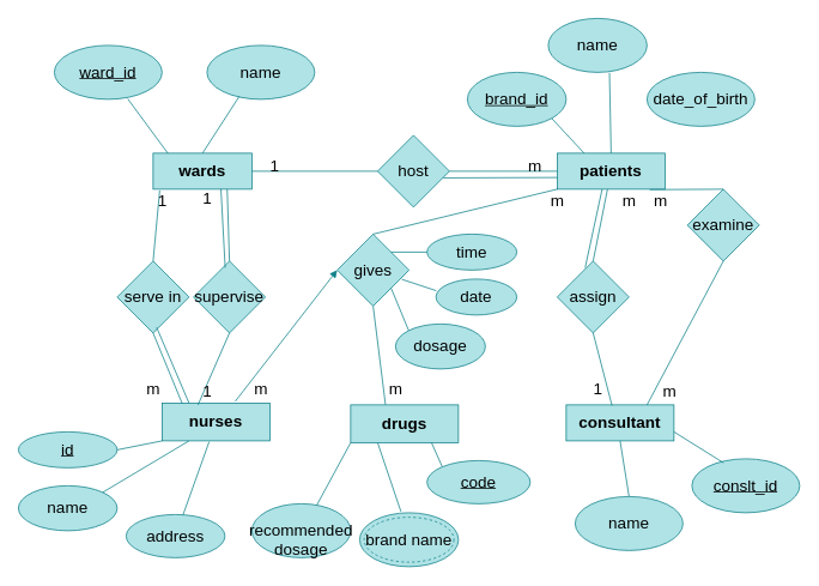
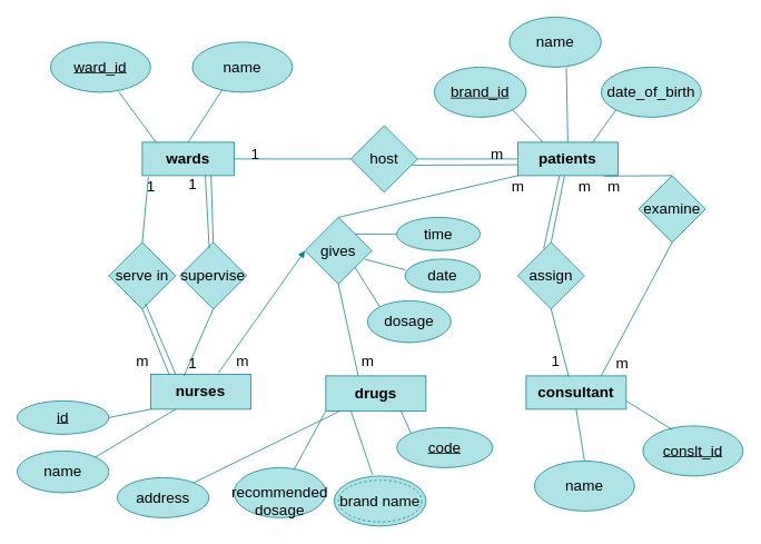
  <mxCell id="0" />
  <mxCell id="1" parent="0" />
  <mxCell id="2" value="&lt;b&gt;wards&lt;/b&gt;" style="rounded=0;whiteSpace=wrap;html=1;fontSize=18;fillColor=#b0e3e6;strokeColor=#0e8088;" vertex="1" parent="1"><mxGeometry x="170" y="170" width="110" height="40" as="geometry" /></mxCell>
  <mxCell id="3" value="&lt;b&gt;patients&lt;/b&gt;" style="rounded=0;whiteSpace=wrap;html=1;fontSize=18;fillColor=#b0e3e6;strokeColor=#0e8088;" vertex="1" parent="1"><mxGeometry x="620" y="170" width="120" height="40" as="geometry" /></mxCell>
  <mxCell id="4" value="&lt;u style=&quot;font-size: 18px;&quot;&gt;ward_id&lt;/u&gt;" style="ellipse;whiteSpace=wrap;html=1;fontSize=18;fillColor=#b0e3e6;strokeColor=#0e8088;" vertex="1" parent="1"><mxGeometry x="60" y="50" width="120" height="60" as="geometry" /></mxCell>
  <mxCell id="5" value="name" style="ellipse;whiteSpace=wrap;html=1;fontSize=18;fillColor=#b0e3e6;strokeColor=#0e8088;" vertex="1" parent="1"><mxGeometry x="230" y="50" width="120" height="60" as="geometry" /></mxCell>
  <mxCell id="6" value="" style="endArrow=none;html=1;rounded=0;exitX=0.151;exitY=0.008;exitDx=0;exitDy=0;exitPerimeter=0;entryX=0.682;entryY=0.993;entryDx=0;entryDy=0;entryPerimeter=0;fontSize=18;fillColor=#b0e3e6;strokeColor=#0e8088;" edge="1" parent="1" source="2" target="4"><mxGeometry width="50" height="50" relative="1" as="geometry"><mxPoint x="100" y="190" as="sourcePoint" /><mxPoint x="150" y="140" as="targetPoint" /></mxGeometry></mxCell>
  <mxCell id="7" value="" style="endArrow=none;html=1;rounded=0;exitX=0.5;exitY=0;exitDx=0;exitDy=0;entryX=0.301;entryY=0.942;entryDx=0;entryDy=0;entryPerimeter=0;fontSize=18;fillColor=#b0e3e6;strokeColor=#0e8088;" edge="1" parent="1" source="2" target="5"><mxGeometry width="50" height="50" relative="1" as="geometry"><mxPoint x="260" y="150" as="sourcePoint" /><mxPoint x="310" y="100" as="targetPoint" /></mxGeometry></mxCell>
  <mxCell id="8" value="&lt;u style=&quot;font-size: 18px;&quot;&gt;brand_id&lt;/u&gt;" style="ellipse;whiteSpace=wrap;html=1;fontSize=18;fillColor=#b0e3e6;strokeColor=#0e8088;" vertex="1" parent="1"><mxGeometry x="520" y="80" width="110" height="60" as="geometry" /></mxCell>
  <mxCell id="9" value="name" style="ellipse;whiteSpace=wrap;html=1;fontSize=18;fillColor=#b0e3e6;strokeColor=#0e8088;" vertex="1" parent="1"><mxGeometry x="610" y="20" width="110" height="60" as="geometry" /></mxCell>
  <mxCell id="10" value="date_of_birth" style="ellipse;whiteSpace=wrap;html=1;fontSize=18;fillColor=#b0e3e6;strokeColor=#0e8088;" vertex="1" parent="1"><mxGeometry x="720" y="80" width="120" height="60" as="geometry" /></mxCell>
  <mxCell id="11" value="" style="endArrow=none;html=1;rounded=0;exitX=0.5;exitY=0;exitDx=0;exitDy=0;entryX=0.62;entryY=1.01;entryDx=0;entryDy=0;entryPerimeter=0;fontSize=18;fillColor=#b0e3e6;strokeColor=#0e8088;" edge="1" parent="1" source="3" target="9"><mxGeometry width="50" height="50" relative="1" as="geometry"><mxPoint x="630" y="150" as="sourcePoint" /><mxPoint x="680" y="100" as="targetPoint" /></mxGeometry></mxCell>
  <mxCell id="12" value="" style="endArrow=none;html=1;rounded=0;exitX=0.25;exitY=0;exitDx=0;exitDy=0;entryX=1;entryY=1;entryDx=0;entryDy=0;fontSize=18;fillColor=#b0e3e6;strokeColor=#0e8088;" edge="1" parent="1" source="3" target="8"><mxGeometry width="50" height="50" relative="1" as="geometry"><mxPoint x="690" y="180" as="sourcePoint" /><mxPoint x="688" y="91" as="targetPoint" /></mxGeometry></mxCell>
+ <mxCell id="13" value="" style="endArrow=none;html=1;rounded=0;exitX=0.75;exitY=0;exitDx=0;exitDy=0;entryX=0;entryY=1;entryDx=0;entryDy=0;fontSize=18;fillColor=#b0e3e6;strokeColor=#0e8088;" edge="1" parent="1" source="3" target="10"><mxGeometry width="50" height="50" relative="1" as="geometry"><mxPoint x="700" y="190" as="sourcePoint" /><mxPoint x="698" y="101" as="targetPoint" /></mxGeometry></mxCell>
  <mxCell id="14" value="host" style="rhombus;whiteSpace=wrap;html=1;fontSize=18;fillColor=#b0e3e6;strokeColor=#0e8088;" vertex="1" parent="1"><mxGeometry x="420" y="150" width="80" height="80" as="geometry" /></mxCell>
  <mxCell id="15" value="" style="endArrow=none;html=1;rounded=0;exitX=1;exitY=0.5;exitDx=0;exitDy=0;entryX=0;entryY=0.5;entryDx=0;entryDy=0;fontSize=18;fillColor=#b0e3e6;strokeColor=#0e8088;" edge="1" parent="1" source="2" target="14"><mxGeometry width="50" height="50" relative="1" as="geometry"><mxPoint x="340" y="240" as="sourcePoint" /><mxPoint x="390" y="190" as="targetPoint" /></mxGeometry></mxCell>
  <mxCell id="16" value="" style="endArrow=none;html=1;rounded=0;exitX=1;exitY=0.5;exitDx=0;exitDy=0;entryX=0;entryY=0.5;entryDx=0;entryDy=0;fontSize=18;fillColor=#b0e3e6;strokeColor=#0e8088;" edge="1" parent="1" source="14" target="3"><mxGeometry width="50" height="50" relative="1" as="geometry"><mxPoint x="530" y="220" as="sourcePoint" /><mxPoint x="580" y="170" as="targetPoint" /></mxGeometry></mxCell>
  <mxCell id="17" value="m" style="text;html=1;align=center;verticalAlign=middle;resizable=0;points=[];autosize=1;fontSize=18;" vertex="1" parent="1"><mxGeometry x="575" y="165" width="40" height="40" as="geometry" /></mxCell>
  <mxCell id="18" value="1" style="text;html=1;align=center;verticalAlign=middle;resizable=0;points=[];autosize=1;fontSize=18;" vertex="1" parent="1"><mxGeometry x="290" y="165" width="30" height="40" as="geometry" /></mxCell>
  <mxCell id="19" value="" style="endArrow=none;html=1;rounded=0;exitX=0.915;exitY=0.593;exitDx=0;exitDy=0;exitPerimeter=0;fontSize=18;fillColor=#b0e3e6;strokeColor=#0e8088;" edge="1" parent="1" source="14"><mxGeometry width="50" height="50" relative="1" as="geometry"><mxPoint x="160" y="390" as="sourcePoint" /><mxPoint x="620" y="197" as="targetPoint" /></mxGeometry></mxCell>
  <mxCell id="20" value="&lt;b&gt;consultant&lt;/b&gt;" style="rounded=0;whiteSpace=wrap;html=1;fontSize=18;fillColor=#b0e3e6;strokeColor=#0e8088;" vertex="1" parent="1"><mxGeometry x="630" y="450" width="120" height="40" as="geometry" /></mxCell>
  <mxCell id="21" value="assign" style="rhombus;whiteSpace=wrap;html=1;fontSize=18;fillColor=#b0e3e6;strokeColor=#0e8088;" vertex="1" parent="1"><mxGeometry x="620" y="290" width="80" height="80" as="geometry" /></mxCell>
  <mxCell id="22" value="" style="endArrow=none;html=1;rounded=0;exitX=0.5;exitY=0;exitDx=0;exitDy=0;fontSize=18;fillColor=#b0e3e6;strokeColor=#0e8088;" edge="1" parent="1" source="21" target="3"><mxGeometry width="50" height="50" relative="1" as="geometry"><mxPoint x="620" y="270" as="sourcePoint" /><mxPoint x="670" y="220" as="targetPoint" /></mxGeometry></mxCell>
  <mxCell id="23" value="" style="endArrow=none;html=1;rounded=0;entryX=0.5;entryY=1;entryDx=0;entryDy=0;exitX=0.425;exitY=0.018;exitDx=0;exitDy=0;exitPerimeter=0;fontSize=18;fillColor=#b0e3e6;strokeColor=#0e8088;" edge="1" parent="1" source="20" target="21"><mxGeometry width="50" height="50" relative="1" as="geometry"><mxPoint x="620" y="450" as="sourcePoint" /><mxPoint x="670" y="400" as="targetPoint" /></mxGeometry></mxCell>
  <mxCell id="24" value="1" style="text;html=1;align=center;verticalAlign=middle;resizable=0;points=[];autosize=1;fontSize=18;" vertex="1" parent="1"><mxGeometry x="650" y="413" width="30" height="40" as="geometry" /></mxCell>
  <mxCell id="25" value="m" style="text;html=1;align=center;verticalAlign=middle;resizable=0;points=[];autosize=1;fontSize=18;" vertex="1" parent="1"><mxGeometry x="680" y="203" width="40" height="40" as="geometry" /></mxCell>
  <mxCell id="26" value="" style="endArrow=none;html=1;rounded=0;exitX=0.389;exitY=0.093;exitDx=0;exitDy=0;exitPerimeter=0;fontSize=18;fillColor=#b0e3e6;strokeColor=#0e8088;" edge="1" parent="1" source="21"><mxGeometry width="50" height="50" relative="1" as="geometry"><mxPoint x="660" y="290" as="sourcePoint" /><mxPoint x="670" y="210" as="targetPoint" /></mxGeometry></mxCell>
  <mxCell id="27" value="examine" style="rhombus;whiteSpace=wrap;html=1;fontSize=18;fillColor=#b0e3e6;strokeColor=#0e8088;" vertex="1" parent="1"><mxGeometry x="765" y="210" width="80" height="80" as="geometry" /></mxCell>
  <mxCell id="28" value="" style="endArrow=none;html=1;rounded=0;exitX=0.5;exitY=0;exitDx=0;exitDy=0;entryX=0.859;entryY=1.013;entryDx=0;entryDy=0;entryPerimeter=0;fontSize=18;fillColor=#b0e3e6;strokeColor=#0e8088;" edge="1" parent="1" source="27" target="3"><mxGeometry width="50" height="50" relative="1" as="geometry"><mxPoint x="710" y="262" as="sourcePoint" /><mxPoint x="770" y="202" as="targetPoint" /></mxGeometry></mxCell>
  <mxCell id="29" value="" style="endArrow=none;html=1;rounded=0;entryX=0.5;entryY=1;entryDx=0;entryDy=0;exitX=0.75;exitY=0;exitDx=0;exitDy=0;fontSize=18;fillColor=#b0e3e6;strokeColor=#0e8088;" edge="1" parent="1" target="27" source="20"><mxGeometry width="50" height="50" relative="1" as="geometry"><mxPoint x="771" y="443" as="sourcePoint" /><mxPoint x="760" y="392" as="targetPoint" /></mxGeometry></mxCell>
  <mxCell id="30" value="m" style="text;html=1;align=center;verticalAlign=middle;resizable=0;points=[];autosize=1;fontSize=18;" vertex="1" parent="1"><mxGeometry x="725" y="415" width="40" height="40" as="geometry" /></mxCell>
  <mxCell id="31" value="m" style="text;html=1;align=center;verticalAlign=middle;resizable=0;points=[];autosize=1;fontSize=18;" vertex="1" parent="1"><mxGeometry x="715" y="203" width="40" height="40" as="geometry" /></mxCell>
  <mxCell id="32" value="name" style="ellipse;whiteSpace=wrap;html=1;fontSize=18;fillColor=#b0e3e6;strokeColor=#0e8088;" vertex="1" parent="1"><mxGeometry x="640" y="552" width="120" height="60" as="geometry" /></mxCell>
  <mxCell id="33" value="&lt;u style=&quot;font-size: 18px;&quot;&gt;conslt_id&lt;/u&gt;" style="ellipse;whiteSpace=wrap;html=1;fontSize=18;fillColor=#b0e3e6;strokeColor=#0e8088;" vertex="1" parent="1"><mxGeometry x="770" y="510" width="120" height="60" as="geometry" /></mxCell>
  <mxCell id="34" value="" style="endArrow=none;html=1;rounded=0;exitX=0.5;exitY=0;exitDx=0;exitDy=0;entryX=0.5;entryY=1;entryDx=0;entryDy=0;fontSize=18;fillColor=#b0e3e6;strokeColor=#0e8088;" edge="1" parent="1" source="32" target="20"><mxGeometry width="50" height="50" relative="1" as="geometry"><mxPoint x="540" y="540" as="sourcePoint" /><mxPoint x="690" y="500" as="targetPoint" /></mxGeometry></mxCell>
  <mxCell id="35" value="" style="endArrow=none;html=1;rounded=0;entryX=1;entryY=0.75;entryDx=0;entryDy=0;exitX=0.293;exitY=0.074;exitDx=0;exitDy=0;exitPerimeter=0;fontSize=18;fillColor=#b0e3e6;strokeColor=#0e8088;" edge="1" parent="1" source="33" target="20"><mxGeometry width="50" height="50" relative="1" as="geometry"><mxPoint x="690" y="560" as="sourcePoint" /><mxPoint x="740" y="510" as="targetPoint" /></mxGeometry></mxCell>
  <mxCell id="36" value="&lt;b&gt;nurses&lt;/b&gt;" style="rounded=0;whiteSpace=wrap;html=1;fontSize=18;fillColor=#b0e3e6;strokeColor=#0e8088;" vertex="1" parent="1"><mxGeometry x="180" y="448" width="120" height="42" as="geometry" /></mxCell>
  <mxCell id="37" value="&lt;u style=&quot;font-size: 18px;&quot;&gt;id&lt;/u&gt;" style="ellipse;whiteSpace=wrap;html=1;fontSize=18;fillColor=#b0e3e6;strokeColor=#0e8088;" vertex="1" parent="1"><mxGeometry x="20" y="480" width="110" height="40" as="geometry" /></mxCell>
  <mxCell id="38" value="name" style="ellipse;whiteSpace=wrap;html=1;fontSize=18;fillColor=#b0e3e6;strokeColor=#0e8088;" vertex="1" parent="1"><mxGeometry x="20" y="540" width="110" height="50" as="geometry" /></mxCell>
  <mxCell id="39" value="address" style="ellipse;whiteSpace=wrap;html=1;fontSize=18;fillColor=#b0e3e6;strokeColor=#0e8088;" vertex="1" parent="1"><mxGeometry x="140" y="572" width="110" height="48" as="geometry" /></mxCell>
  <mxCell id="40" value="" style="endArrow=none;html=1;rounded=0;exitX=1;exitY=0.5;exitDx=0;exitDy=0;entryX=0;entryY=1;entryDx=0;entryDy=0;fontSize=18;fillColor=#b0e3e6;strokeColor=#0e8088;" edge="1" parent="1" source="37" target="36"><mxGeometry width="50" height="50" relative="1" as="geometry"><mxPoint x="170" y="560" as="sourcePoint" /><mxPoint x="220" y="510" as="targetPoint" /></mxGeometry></mxCell>
  <mxCell id="41" value="" style="endArrow=none;html=1;rounded=0;exitX=1;exitY=0;exitDx=0;exitDy=0;entryX=0.25;entryY=1;entryDx=0;entryDy=0;fontSize=18;fillColor=#b0e3e6;strokeColor=#0e8088;" edge="1" parent="1" source="38" target="36"><mxGeometry width="50" height="50" relative="1" as="geometry"><mxPoint x="170" y="560" as="sourcePoint" /><mxPoint x="220" y="510" as="targetPoint" /></mxGeometry></mxCell>
- <mxCell id="42" value="" style="endArrow=none;html=1;rounded=0;entryX=0.437;entryY=1.021;entryDx=0;entryDy=0;entryPerimeter=0;fontSize=18;fillColor=#b0e3e6;strokeColor=#0e8088;" edge="1" parent="1" source="39" target="36"><mxGeometry width="50" height="50" relative="1" as="geometry"><mxPoint x="220" y="580" as="sourcePoint" /><mxPoint x="270" y="530" as="targetPoint" /></mxGeometry></mxCell>
- <mxCell id="43" value="gives" style="rhombus;whiteSpace=wrap;html=1;fontSize=18;fillColor=#b0e3e6;strokeColor=#0e8088;" vertex="1" parent="1"><mxGeometry x="375" y="260" width="80" height="80" as="geometry" /></mxCell>
+ <mxCell id="42" value="" style="endArrow=none;html=1;rounded=0;fontSize=18;fillColor=#b0e3e6;strokeColor=#0e8088;" edge="1" parent="1" source="39" target="58"><mxGeometry width="50" height="50" relative="1" as="geometry"><mxPoint x="220" y="580" as="sourcePoint" /><mxPoint x="270" y="530" as="targetPoint" /></mxGeometry></mxCell>
+ <mxCell id="43" value="gives" style="rhombus;whiteSpace=wrap;html=1;fontSize=18;fillColor=#b0e3e6;strokeColor=#0e8088;" vertex="1" parent="1"><mxGeometry x="365" y="260" width="80" height="80" as="geometry" /></mxCell>
  <mxCell id="44" value="" style="endArrow=block;html=1;rounded=0;exitX=0.679;exitY=-0.047;exitDx=0;exitDy=0;exitPerimeter=0;entryX=0;entryY=0.5;entryDx=0;entryDy=0;fontSize=18;fillColor=#b0e3e6;strokeColor=#0e8088;" edge="1" parent="1" source="36" target="43"><mxGeometry width="50" height="50" relative="1" as="geometry"><mxPoint x="300" y="390" as="sourcePoint" /><mxPoint x="350" y="340" as="targetPoint" /></mxGeometry></mxCell>
  <mxCell id="45" value="" style="endArrow=none;html=1;rounded=0;entryX=0;entryY=1;entryDx=0;entryDy=0;exitX=0.5;exitY=0;exitDx=0;exitDy=0;fontSize=18;fillColor=#b0e3e6;strokeColor=#0e8088;" edge="1" parent="1" source="43" target="3"><mxGeometry width="50" height="50" relative="1" as="geometry"><mxPoint x="560" y="590" as="sourcePoint" /><mxPoint x="610" y="540" as="targetPoint" /></mxGeometry></mxCell>
  <mxCell id="46" value="supervise" style="rhombus;whiteSpace=wrap;html=1;fontSize=18;fillColor=#b0e3e6;strokeColor=#0e8088;" vertex="1" parent="1"><mxGeometry x="215" y="290" width="80" height="80" as="geometry" /></mxCell>
  <mxCell id="47" value="" style="endArrow=none;html=1;rounded=0;entryX=0.5;entryY=1;entryDx=0;entryDy=0;fontSize=18;fillColor=#b0e3e6;strokeColor=#0e8088;" edge="1" parent="1" target="46"><mxGeometry width="50" height="50" relative="1" as="geometry"><mxPoint x="220" y="450" as="sourcePoint" /><mxPoint x="220" y="400" as="targetPoint" /></mxGeometry></mxCell>
  <mxCell id="48" value="" style="endArrow=none;html=1;rounded=0;entryX=0.75;entryY=1;entryDx=0;entryDy=0;exitX=0.5;exitY=0;exitDx=0;exitDy=0;fontSize=18;fillColor=#b0e3e6;strokeColor=#0e8088;" edge="1" parent="1" source="46" target="2"><mxGeometry width="50" height="50" relative="1" as="geometry"><mxPoint x="100" y="310" as="sourcePoint" /><mxPoint x="150" y="260" as="targetPoint" /></mxGeometry></mxCell>
  <mxCell id="49" value="1" style="text;html=1;align=center;verticalAlign=middle;resizable=0;points=[];autosize=1;fontSize=18;" vertex="1" parent="1"><mxGeometry x="215" y="415" width="30" height="40" as="geometry" /></mxCell>
  <mxCell id="50" value="1" style="text;html=1;align=center;verticalAlign=middle;resizable=0;points=[];autosize=1;fontSize=18;" vertex="1" parent="1"><mxGeometry x="215" y="200" width="30" height="40" as="geometry" /></mxCell>
  <mxCell id="51" value="serve in" style="rhombus;whiteSpace=wrap;html=1;fontSize=18;fillColor=#b0e3e6;strokeColor=#0e8088;" vertex="1" parent="1"><mxGeometry x="130" y="290" width="80" height="80" as="geometry" /></mxCell>
  <mxCell id="52" value="" style="endArrow=none;html=1;rounded=0;exitX=0.188;exitY=0.02;exitDx=0;exitDy=0;exitPerimeter=0;entryX=0.5;entryY=1;entryDx=0;entryDy=0;fontSize=18;fillColor=#b0e3e6;strokeColor=#0e8088;" edge="1" parent="1" source="36" target="51"><mxGeometry width="50" height="50" relative="1" as="geometry"><mxPoint x="70" y="450" as="sourcePoint" /><mxPoint x="120" y="400" as="targetPoint" /></mxGeometry></mxCell>
  <mxCell id="53" value="" style="endArrow=none;html=1;rounded=0;exitX=0.25;exitY=0;exitDx=0;exitDy=0;entryX=0.549;entryY=0.922;entryDx=0;entryDy=0;entryPerimeter=0;fontSize=18;fillColor=#b0e3e6;strokeColor=#0e8088;" edge="1" parent="1" source="36" target="51"><mxGeometry width="50" height="50" relative="1" as="geometry"><mxPoint x="100" y="450" as="sourcePoint" /><mxPoint x="160" y="370" as="targetPoint" /></mxGeometry></mxCell>
  <mxCell id="54" value="" style="endArrow=none;html=1;rounded=0;entryX=0.067;entryY=1.036;entryDx=0;entryDy=0;entryPerimeter=0;exitX=0.5;exitY=0;exitDx=0;exitDy=0;fontSize=18;fillColor=#b0e3e6;strokeColor=#0e8088;" edge="1" parent="1" source="51" target="2"><mxGeometry width="50" height="50" relative="1" as="geometry"><mxPoint x="130" y="270" as="sourcePoint" /><mxPoint x="180" y="220" as="targetPoint" /></mxGeometry></mxCell>
  <mxCell id="55" value="1" style="text;html=1;align=center;verticalAlign=middle;resizable=0;points=[];autosize=1;fontSize=18;" vertex="1" parent="1"><mxGeometry x="165" y="203" width="30" height="40" as="geometry" /></mxCell>
  <mxCell id="56" value="m" style="text;html=1;align=center;verticalAlign=middle;resizable=0;points=[];autosize=1;fontSize=18;" vertex="1" parent="1"><mxGeometry x="150" y="413" width="40" height="40" as="geometry" /></mxCell>
  <mxCell id="57" value="" style="endArrow=none;html=1;rounded=0;entryX=1.018;entryY=0.24;entryDx=0;entryDy=0;entryPerimeter=0;exitX=0.441;exitY=0.093;exitDx=0;exitDy=0;exitPerimeter=0;fontSize=18;fillColor=#b0e3e6;strokeColor=#0e8088;" edge="1" parent="1" source="46" target="50"><mxGeometry width="50" height="50" relative="1" as="geometry"><mxPoint x="160" y="280" as="sourcePoint" /><mxPoint x="210" y="230" as="targetPoint" /></mxGeometry></mxCell>
  <mxCell id="58" value="&lt;b&gt;drugs&lt;/b&gt;" style="rounded=0;whiteSpace=wrap;html=1;fontSize=18;fillColor=#b0e3e6;strokeColor=#0e8088;" vertex="1" parent="1"><mxGeometry x="390" y="450" width="120" height="42" as="geometry" /></mxCell>
  <mxCell id="59" value="" style="ellipse;whiteSpace=wrap;html=1;fontSize=18;fillColor=#b0e3e6;strokeColor=#0e8088;" vertex="1" parent="1"><mxGeometry x="400" y="570" width="110" height="60" as="geometry" /></mxCell>
  <mxCell id="60" value="&lt;u style=&quot;font-size: 18px;&quot;&gt;code&lt;/u&gt;" style="ellipse;whiteSpace=wrap;html=1;fontSize=18;fillColor=#b0e3e6;strokeColor=#0e8088;" vertex="1" parent="1"><mxGeometry x="475" y="512" width="115" height="48" as="geometry" /></mxCell>
  <mxCell id="61" value="" style="endArrow=none;html=1;rounded=0;entryX=0;entryY=1;entryDx=0;entryDy=0;exitX=0.655;exitY=0.032;exitDx=0;exitDy=0;exitPerimeter=0;fontSize=18;fillColor=#b0e3e6;strokeColor=#0e8088;" edge="1" parent="1" target="58" source="64"><mxGeometry width="50" height="50" relative="1" as="geometry"><mxPoint x="360" y="550" as="sourcePoint" /><mxPoint x="450" y="502" as="targetPoint" /></mxGeometry></mxCell>
  <mxCell id="62" value="" style="endArrow=none;html=1;rounded=0;exitX=0.418;exitY=-0.021;exitDx=0;exitDy=0;exitPerimeter=0;entryX=0.25;entryY=1;entryDx=0;entryDy=0;fontSize=18;fillColor=#b0e3e6;strokeColor=#0e8088;" edge="1" parent="1" source="59" target="58"><mxGeometry width="50" height="50" relative="1" as="geometry"><mxPoint x="400" y="552" as="sourcePoint" /><mxPoint x="450" y="502" as="targetPoint" /></mxGeometry></mxCell>
  <mxCell id="63" value="" style="endArrow=none;html=1;rounded=0;entryX=0.75;entryY=1;entryDx=0;entryDy=0;exitX=0;exitY=0;exitDx=0;exitDy=0;fontSize=18;fillColor=#b0e3e6;strokeColor=#0e8088;" edge="1" parent="1" source="60" target="58"><mxGeometry width="50" height="50" relative="1" as="geometry"><mxPoint x="450" y="572" as="sourcePoint" /><mxPoint x="500" y="522" as="targetPoint" /></mxGeometry></mxCell>
  <mxCell id="64" value="&lt;font style=&quot;font-size: 18px;&quot;&gt;&lt;br style=&quot;font-size: 18px;&quot;&gt;&lt;b id=&quot;docs-internal-guid-4280ce3a-7fff-4026-dbe8-742d18da724f&quot; style=&quot;font-weight: normal; font-size: 18px;&quot;&gt;&lt;span style=&quot;font-family: Arial, sans-serif; color: rgb(0, 0, 0); background-color: transparent; font-weight: 400; font-style: normal; font-variant: normal; text-decoration: none; vertical-align: baseline; font-size: 18px;&quot;&gt;recommended dosage&lt;/span&gt;&lt;/b&gt;&lt;br style=&quot;font-size: 18px;&quot;&gt;&lt;/font&gt;" style="ellipse;whiteSpace=wrap;html=1;fontSize=18;fillColor=#b0e3e6;strokeColor=#0e8088;" vertex="1" parent="1"><mxGeometry x="280" y="560" width="110" height="60" as="geometry" /></mxCell>
  <mxCell id="65" value="brand name" style="ellipse;whiteSpace=wrap;html=1;fontSize=18;fillColor=#b0e3e6;strokeColor=#0e8088;dashed=1;" vertex="1" parent="1"><mxGeometry x="405" y="575" width="100" height="50" as="geometry" /></mxCell>
  <mxCell id="66" value="" style="endArrow=none;html=1;rounded=0;entryX=0.5;entryY=1;entryDx=0;entryDy=0;exitX=0.323;exitY=-0.005;exitDx=0;exitDy=0;exitPerimeter=0;fontSize=18;fillColor=#b0e3e6;strokeColor=#0e8088;" edge="1" parent="1" source="58" target="43"><mxGeometry width="50" height="50" relative="1" as="geometry"><mxPoint x="430" y="440" as="sourcePoint" /><mxPoint x="420" y="400" as="targetPoint" /></mxGeometry></mxCell>
  <mxCell id="67" value="time" style="ellipse;whiteSpace=wrap;html=1;fontSize=18;fillColor=#b0e3e6;strokeColor=#0e8088;" vertex="1" parent="1"><mxGeometry x="475" y="260" width="100" height="40" as="geometry" /></mxCell>
  <mxCell id="68" value="dosage" style="ellipse;whiteSpace=wrap;html=1;fontSize=18;fillColor=#b0e3e6;strokeColor=#0e8088;" vertex="1" parent="1"><mxGeometry x="440" y="360" width="100" height="50" as="geometry" /></mxCell>
  <mxCell id="69" value="date" style="ellipse;whiteSpace=wrap;html=1;fontSize=18;fillColor=#b0e3e6;strokeColor=#0e8088;" vertex="1" parent="1"><mxGeometry x="485" y="310" width="90" height="40" as="geometry" /></mxCell>
  <mxCell id="70" value="" style="endArrow=none;html=1;rounded=0;entryX=0;entryY=0.5;entryDx=0;entryDy=0;exitX=1;exitY=0;exitDx=0;exitDy=0;fontSize=18;fillColor=#b0e3e6;strokeColor=#0e8088;" edge="1" parent="1" source="43" target="67"><mxGeometry width="50" height="50" relative="1" as="geometry"><mxPoint x="390" y="270" as="sourcePoint" /><mxPoint x="340" y="270" as="targetPoint" /></mxGeometry></mxCell>
  <mxCell id="71" value="" style="endArrow=none;html=1;rounded=0;exitX=0.004;exitY=0.324;exitDx=0;exitDy=0;entryX=0.898;entryY=0.628;entryDx=0;entryDy=0;entryPerimeter=0;exitPerimeter=0;fontSize=18;fillColor=#b0e3e6;strokeColor=#0e8088;" edge="1" parent="1" source="69" target="43"><mxGeometry width="50" height="50" relative="1" as="geometry"><mxPoint x="415" y="300" as="sourcePoint" /><mxPoint x="395" y="274" as="targetPoint" /></mxGeometry></mxCell>
  <mxCell id="72" value="" style="endArrow=none;html=1;rounded=0;entryX=1;entryY=1;entryDx=0;entryDy=0;exitX=0;exitY=0;exitDx=0;exitDy=0;fontSize=18;fillColor=#b0e3e6;strokeColor=#0e8088;" edge="1" parent="1" source="68" target="43"><mxGeometry width="50" height="50" relative="1" as="geometry"><mxPoint x="480" y="350" as="sourcePoint" /><mxPoint x="405" y="284" as="targetPoint" /></mxGeometry></mxCell>
  <mxCell id="73" value="m" style="text;html=1;align=center;verticalAlign=middle;resizable=0;points=[];autosize=1;fillColor=none;fontSize=18;" vertex="1" parent="1"><mxGeometry x="600" y="203" width="40" height="40" as="geometry" /></mxCell>
  <mxCell id="74" value="m" style="text;html=1;align=center;verticalAlign=middle;resizable=0;points=[];autosize=1;fontSize=18;" vertex="1" parent="1"><mxGeometry x="270" y="413" width="40" height="40" as="geometry" /></mxCell>
  <mxCell id="75" value="m" style="text;html=1;align=center;verticalAlign=middle;resizable=0;points=[];autosize=1;fontSize=18;" vertex="1" parent="1"><mxGeometry x="420" y="413" width="40" height="40" as="geometry" /></mxCell>
